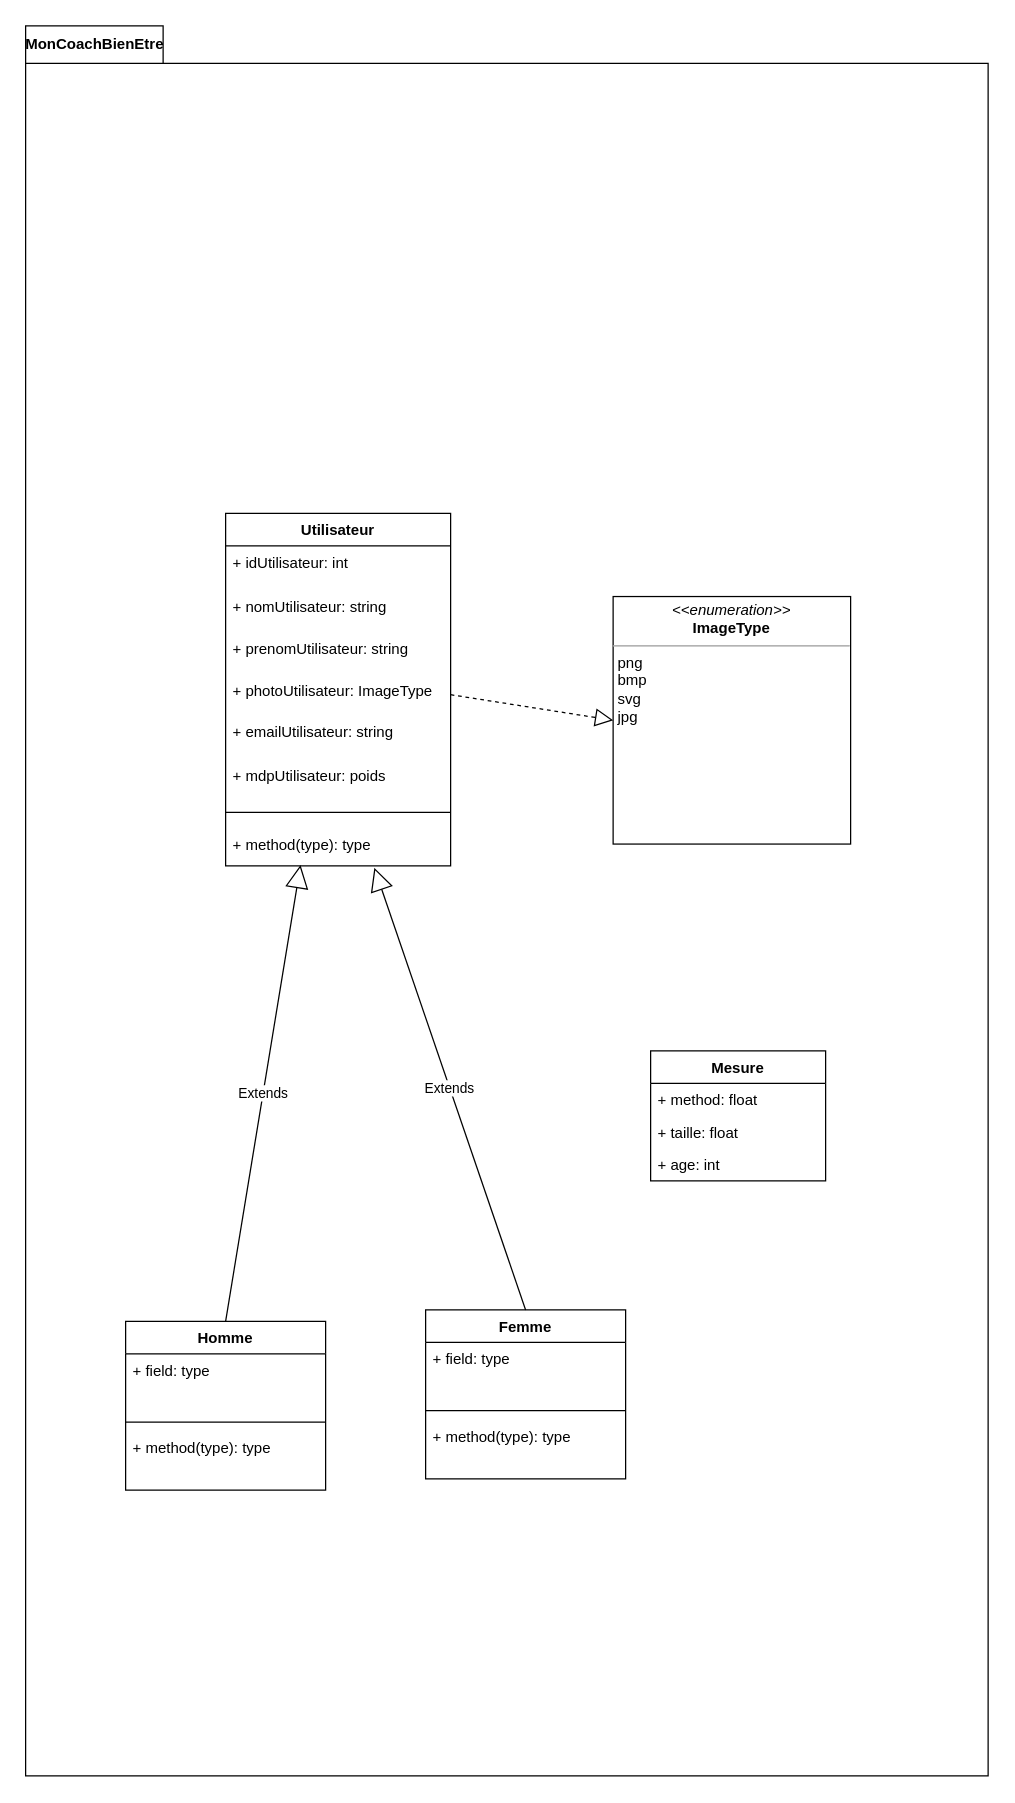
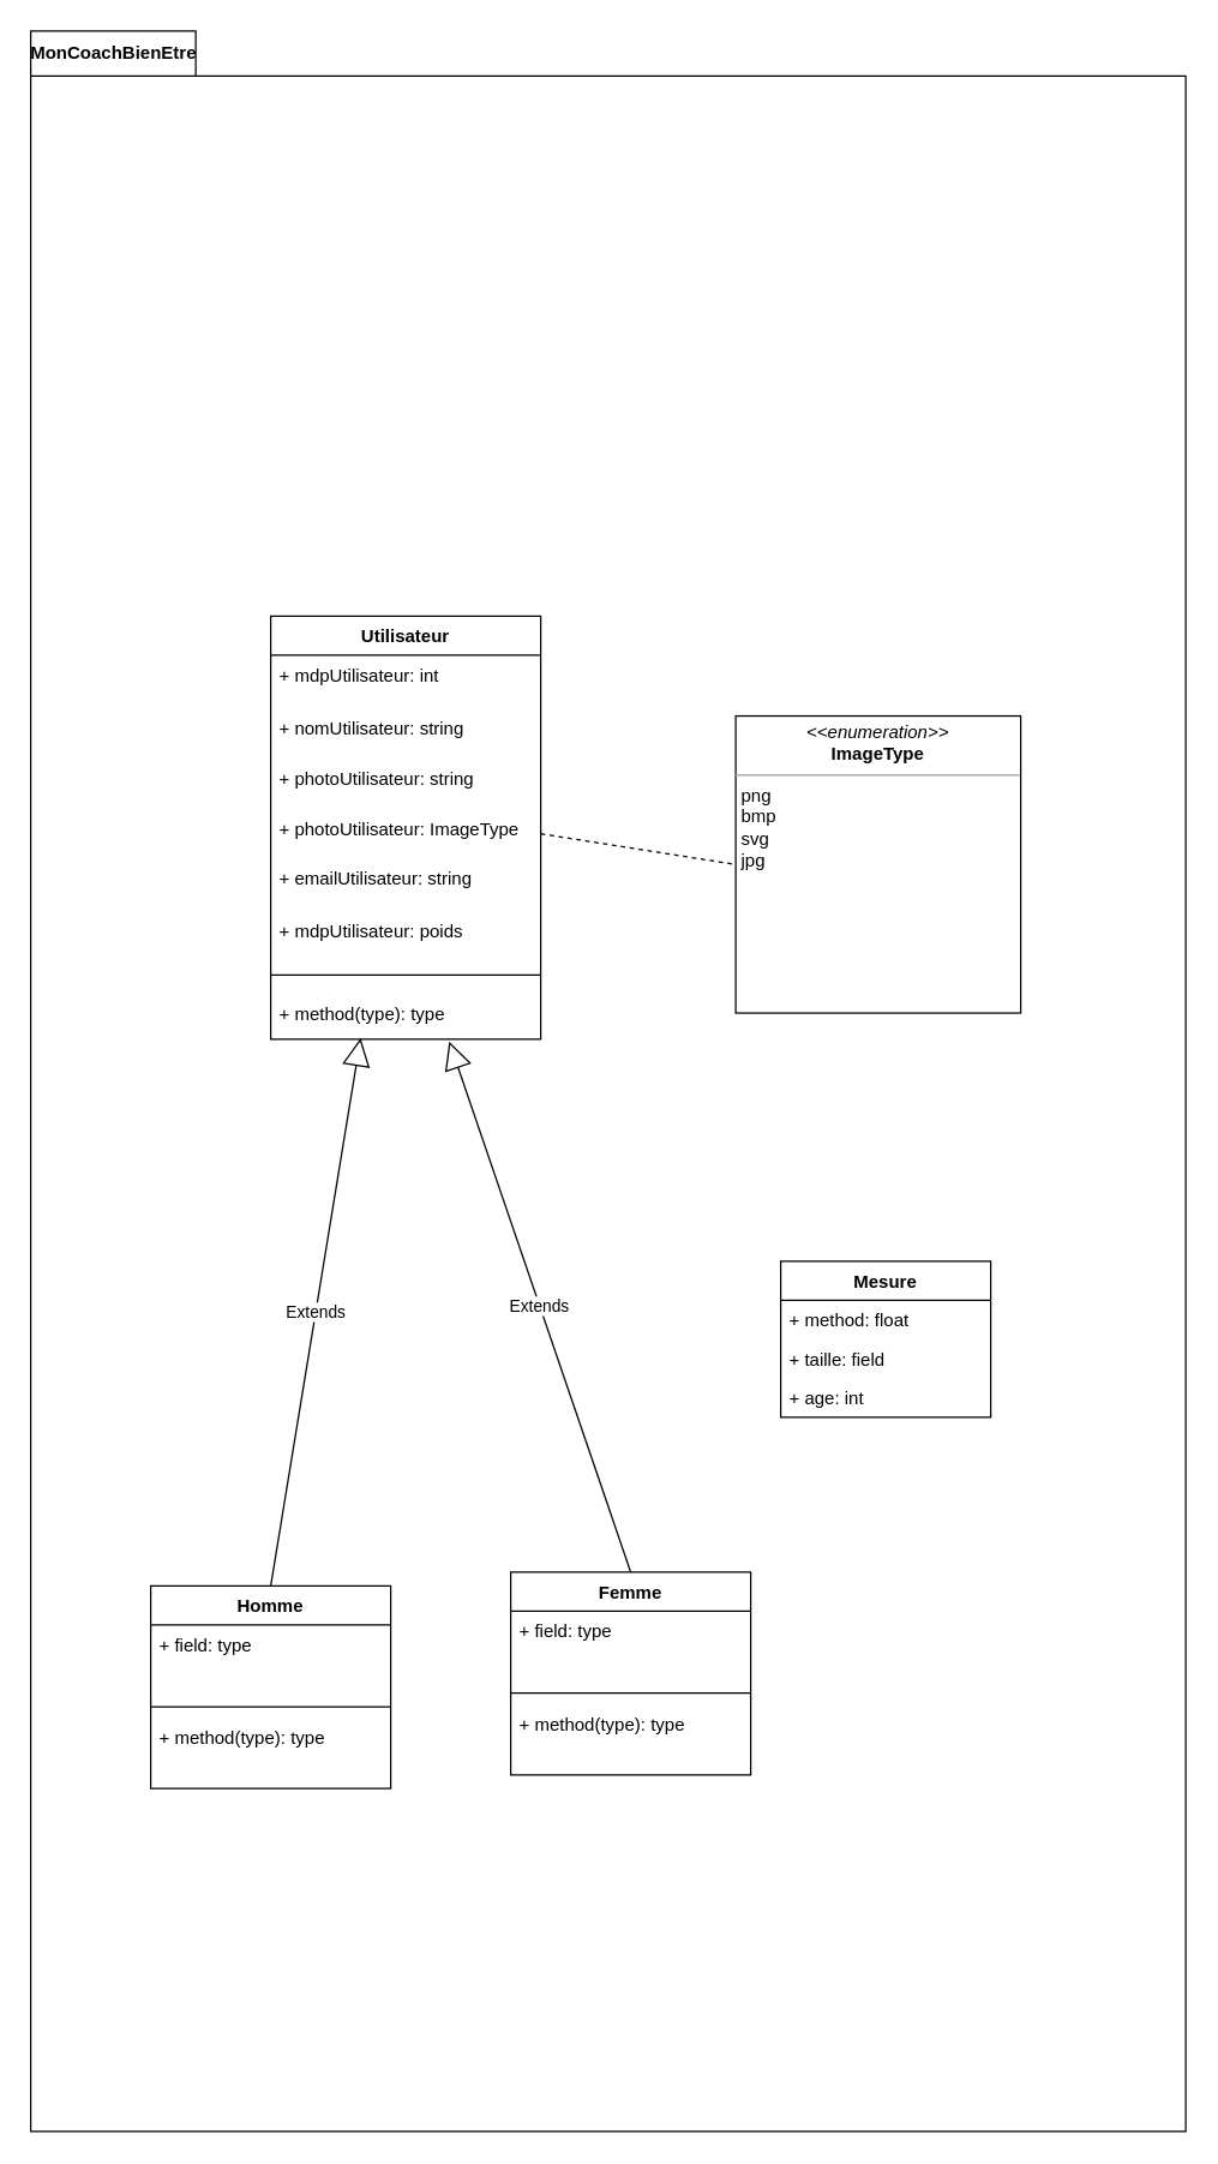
  <mxCell id="0" />
  <mxCell id="1" parent="0" />
  <mxCell id="2" value="MonCoachBienEtre" style="shape=folder;fontStyle=1;tabWidth=110;tabHeight=30;tabPosition=left;html=1;boundedLbl=1;labelInHeader=1;container=1;collapsible=0;" vertex="1" parent="1"><mxGeometry x="20" y="20" width="770" height="1400" as="geometry" /></mxCell>
  <mxCell id="3" value="" style="html=1;strokeColor=none;resizeWidth=1;resizeHeight=1;fillColor=none;part=1;connectable=0;allowArrows=0;deletable=0;" vertex="1" parent="2"><mxGeometry width="770" height="1345.455" relative="1" as="geometry"><mxPoint y="30" as="offset" /></mxGeometry></mxCell>
  <mxCell id="4" value="&lt;p style=&quot;margin:0px;margin-top:4px;text-align:center;&quot;&gt;&lt;i&gt;&amp;lt;&amp;lt;enumeration&amp;gt;&amp;gt;&lt;/i&gt;&lt;br&gt;&lt;b&gt;ImageType&lt;/b&gt;&lt;/p&gt;&lt;hr size=&quot;1&quot;&gt;&lt;p style=&quot;margin:0px;margin-left:4px;&quot;&gt;png&lt;/p&gt;&lt;p style=&quot;margin:0px;margin-left:4px;&quot;&gt;bmp&lt;/p&gt;&lt;p style=&quot;margin:0px;margin-left:4px;&quot;&gt;svg&lt;/p&gt;&lt;p style=&quot;margin:0px;margin-left:4px;&quot;&gt;jpg&lt;/p&gt;" style="verticalAlign=top;align=left;overflow=fill;fontSize=12;fontFamily=Helvetica;html=1;" vertex="1" parent="2"><mxGeometry x="470" y="456.527" width="190" height="198.018" as="geometry" /></mxCell>
- <mxCell id="5" value="" style="endArrow=block;dashed=1;endFill=0;endSize=12;html=1;rounded=0;entryX=0;entryY=0.5;entryDx=0;entryDy=0;exitX=1;exitY=0.5;exitDx=0;exitDy=0;" edge="1" parent="2" source="20" target="4"><mxGeometry width="160" relative="1" as="geometry"><mxPoint x="300" y="334.783" as="sourcePoint" /><mxPoint x="460" y="334.783" as="targetPoint" /></mxGeometry></mxCell>
+ <mxCell id="5" value="" style="endArrow=none;dashed=1;endFill=0;endSize=12;html=1;rounded=0;entryX=0;entryY=0.5;entryDx=0;entryDy=0;exitX=1;exitY=0.5;exitDx=0;exitDy=0;" edge="1" parent="2" source="20" target="4"><mxGeometry width="160" relative="1" as="geometry"><mxPoint x="300" y="334.783" as="sourcePoint" /><mxPoint x="460" y="334.783" as="targetPoint" /></mxGeometry></mxCell>
  <mxCell id="6" value="Homme" style="swimlane;fontStyle=1;align=center;verticalAlign=top;childLayout=stackLayout;horizontal=1;startSize=26;horizontalStack=0;resizeParent=1;resizeParentMax=0;resizeLast=0;collapsible=1;marginBottom=0;" vertex="1" parent="2"><mxGeometry x="80" y="1036.364" width="160" height="135.091" as="geometry" /></mxCell>
  <mxCell id="7" value="+ field: type" style="text;strokeColor=none;fillColor=none;align=left;verticalAlign=top;spacingLeft=4;spacingRight=4;overflow=hidden;rotatable=0;points=[[0,0.5],[1,0.5]];portConstraint=eastwest;" vertex="1" parent="6"><mxGeometry y="26" width="160" height="47.273" as="geometry" /></mxCell>
  <mxCell id="8" value="" style="line;strokeWidth=1;fillColor=none;align=left;verticalAlign=middle;spacingTop=-1;spacingLeft=3;spacingRight=3;rotatable=0;labelPosition=right;points=[];portConstraint=eastwest;strokeColor=inherit;" vertex="1" parent="6"><mxGeometry y="73.273" width="160" height="14.545" as="geometry" /></mxCell>
  <mxCell id="9" value="+ method(type): type" style="text;strokeColor=none;fillColor=none;align=left;verticalAlign=top;spacingLeft=4;spacingRight=4;overflow=hidden;rotatable=0;points=[[0,0.5],[1,0.5]];portConstraint=eastwest;" vertex="1" parent="6"><mxGeometry y="87.818" width="160" height="47.273" as="geometry" /></mxCell>
  <mxCell id="10" value="Femme" style="swimlane;fontStyle=1;align=center;verticalAlign=top;childLayout=stackLayout;horizontal=1;startSize=26;horizontalStack=0;resizeParent=1;resizeParentMax=0;resizeLast=0;collapsible=1;marginBottom=0;" vertex="1" parent="2"><mxGeometry x="320" y="1027.273" width="160" height="135.091" as="geometry" /></mxCell>
  <mxCell id="11" value="+ field: type" style="text;strokeColor=none;fillColor=none;align=left;verticalAlign=top;spacingLeft=4;spacingRight=4;overflow=hidden;rotatable=0;points=[[0,0.5],[1,0.5]];portConstraint=eastwest;" vertex="1" parent="10"><mxGeometry y="26" width="160" height="47.273" as="geometry" /></mxCell>
  <mxCell id="12" value="" style="line;strokeWidth=1;fillColor=none;align=left;verticalAlign=middle;spacingTop=-1;spacingLeft=3;spacingRight=3;rotatable=0;labelPosition=right;points=[];portConstraint=eastwest;strokeColor=inherit;" vertex="1" parent="10"><mxGeometry y="73.273" width="160" height="14.545" as="geometry" /></mxCell>
  <mxCell id="13" value="+ method(type): type" style="text;strokeColor=none;fillColor=none;align=left;verticalAlign=top;spacingLeft=4;spacingRight=4;overflow=hidden;rotatable=0;points=[[0,0.5],[1,0.5]];portConstraint=eastwest;" vertex="1" parent="10"><mxGeometry y="87.818" width="160" height="47.273" as="geometry" /></mxCell>
  <mxCell id="14" value="Extends" style="endArrow=block;endSize=16;endFill=0;html=1;rounded=0;exitX=0.5;exitY=0;exitDx=0;exitDy=0;entryX=0.333;entryY=0.978;entryDx=0;entryDy=0;entryPerimeter=0;" edge="1" parent="2" source="6" target="24"><mxGeometry width="160" relative="1" as="geometry"><mxPoint x="492.92" y="850.902" as="sourcePoint" /><mxPoint x="280" y="618.182" as="targetPoint" /></mxGeometry></mxCell>
  <mxCell id="15" value="Extends" style="endArrow=block;endSize=16;endFill=0;html=1;rounded=0;exitX=0.5;exitY=0;exitDx=0;exitDy=0;entryX=0.661;entryY=1.047;entryDx=0;entryDy=0;entryPerimeter=0;" edge="1" parent="2" source="10" target="24"><mxGeometry width="160" relative="1" as="geometry"><mxPoint x="170" y="1054.545" as="sourcePoint" /><mxPoint x="229.94" y="885.453" as="targetPoint" /></mxGeometry></mxCell>
  <mxCell id="16" value="Utilisateur&#10;" style="swimlane;fontStyle=1;align=center;verticalAlign=top;childLayout=stackLayout;horizontal=1;startSize=26;horizontalStack=0;resizeParent=1;resizeParentMax=0;resizeLast=0;collapsible=1;marginBottom=0;" vertex="1" parent="2"><mxGeometry x="160" y="390" width="180" height="282.068" as="geometry" /></mxCell>
- <mxCell id="17" value="+ idUtilisateur: int " style="text;strokeColor=none;fillColor=none;align=left;verticalAlign=top;spacingLeft=4;spacingRight=4;overflow=hidden;rotatable=0;points=[[0,0.5],[1,0.5]];portConstraint=eastwest;" vertex="1" parent="16"><mxGeometry y="26" width="180" height="35.13" as="geometry" /></mxCell>
+ <mxCell id="17" value="+ mdpUtilisateur: int " style="text;strokeColor=none;fillColor=none;align=left;verticalAlign=top;spacingLeft=4;spacingRight=4;overflow=hidden;rotatable=0;points=[[0,0.5],[1,0.5]];portConstraint=eastwest;" vertex="1" parent="16"><mxGeometry y="26" width="180" height="35.13" as="geometry" /></mxCell>
  <mxCell id="18" value="+ nomUtilisateur: string" style="text;strokeColor=none;fillColor=none;align=left;verticalAlign=top;spacingLeft=4;spacingRight=4;overflow=hidden;rotatable=0;points=[[0,0.5],[1,0.5]];portConstraint=eastwest;" vertex="1" parent="16"><mxGeometry y="61.13" width="180" height="34.26" as="geometry" /></mxCell>
- <mxCell id="19" value="+ prenomUtilisateur: string" style="text;strokeColor=none;fillColor=none;align=left;verticalAlign=top;spacingLeft=4;spacingRight=4;overflow=hidden;rotatable=0;points=[[0,0.5],[1,0.5]];portConstraint=eastwest;" vertex="1" parent="16"><mxGeometry y="95.39" width="180" height="33.39" as="geometry" /></mxCell>
+ <mxCell id="19" value="+ photoUtilisateur: string" style="text;strokeColor=none;fillColor=none;align=left;verticalAlign=top;spacingLeft=4;spacingRight=4;overflow=hidden;rotatable=0;points=[[0,0.5],[1,0.5]];portConstraint=eastwest;" vertex="1" parent="16"><mxGeometry y="95.39" width="180" height="33.39" as="geometry" /></mxCell>
  <mxCell id="20" value="+ photoUtilisateur: ImageType" style="text;strokeColor=none;fillColor=none;align=left;verticalAlign=top;spacingLeft=4;spacingRight=4;overflow=hidden;rotatable=0;points=[[0,0.5],[1,0.5]];portConstraint=eastwest;" vertex="1" parent="16"><mxGeometry y="128.78" width="180" height="32.52" as="geometry" /></mxCell>
  <mxCell id="21" value="+ emailUtilisateur: string" style="text;strokeColor=none;fillColor=none;align=left;verticalAlign=top;spacingLeft=4;spacingRight=4;overflow=hidden;rotatable=0;points=[[0,0.5],[1,0.5]];portConstraint=eastwest;" vertex="1" parent="16"><mxGeometry y="161.3" width="180" height="35.04" as="geometry" /></mxCell>
  <mxCell id="22" value="+ mdpUtilisateur: poids" style="text;strokeColor=none;fillColor=none;align=left;verticalAlign=top;spacingLeft=4;spacingRight=4;overflow=hidden;rotatable=0;points=[[0,0.5],[1,0.5]];portConstraint=eastwest;" vertex="1" parent="16"><mxGeometry y="196.34" width="180" height="30.78" as="geometry" /></mxCell>
  <mxCell id="23" value="" style="line;strokeWidth=1;fillColor=none;align=left;verticalAlign=middle;spacingTop=-1;spacingLeft=3;spacingRight=3;rotatable=0;labelPosition=right;points=[];portConstraint=eastwest;strokeColor=inherit;" vertex="1" parent="16"><mxGeometry y="227.12" width="180" height="24.348" as="geometry" /></mxCell>
  <mxCell id="24" value="+ method(type): type" style="text;strokeColor=none;fillColor=none;align=left;verticalAlign=top;spacingLeft=4;spacingRight=4;overflow=hidden;rotatable=0;points=[[0,0.5],[1,0.5]];portConstraint=eastwest;" vertex="1" parent="16"><mxGeometry y="251.468" width="180" height="30.6" as="geometry" /></mxCell>
  <mxCell id="25" value="Mesure" style="swimlane;fontStyle=1;childLayout=stackLayout;horizontal=1;startSize=26;fillColor=none;horizontalStack=0;resizeParent=1;resizeParentMax=0;resizeLast=0;collapsible=1;marginBottom=0;" vertex="1" parent="2"><mxGeometry x="500" y="820" width="140" height="104" as="geometry" /></mxCell>
  <mxCell id="26" value="+ method: float" style="text;strokeColor=none;fillColor=none;align=left;verticalAlign=top;spacingLeft=4;spacingRight=4;overflow=hidden;rotatable=0;points=[[0,0.5],[1,0.5]];portConstraint=eastwest;" vertex="1" parent="25"><mxGeometry y="26" width="140" height="26" as="geometry" /></mxCell>
- <mxCell id="27" value="+ taille: float" style="text;strokeColor=none;fillColor=none;align=left;verticalAlign=top;spacingLeft=4;spacingRight=4;overflow=hidden;rotatable=0;points=[[0,0.5],[1,0.5]];portConstraint=eastwest;" vertex="1" parent="25"><mxGeometry y="52" width="140" height="26" as="geometry" /></mxCell>
+ <mxCell id="27" value="+ taille: field" style="text;strokeColor=none;fillColor=none;align=left;verticalAlign=top;spacingLeft=4;spacingRight=4;overflow=hidden;rotatable=0;points=[[0,0.5],[1,0.5]];portConstraint=eastwest;" vertex="1" parent="25"><mxGeometry y="52" width="140" height="26" as="geometry" /></mxCell>
  <mxCell id="28" value="+ age: int" style="text;strokeColor=none;fillColor=none;align=left;verticalAlign=top;spacingLeft=4;spacingRight=4;overflow=hidden;rotatable=0;points=[[0,0.5],[1,0.5]];portConstraint=eastwest;" vertex="1" parent="25"><mxGeometry y="78" width="140" height="26" as="geometry" /></mxCell>
